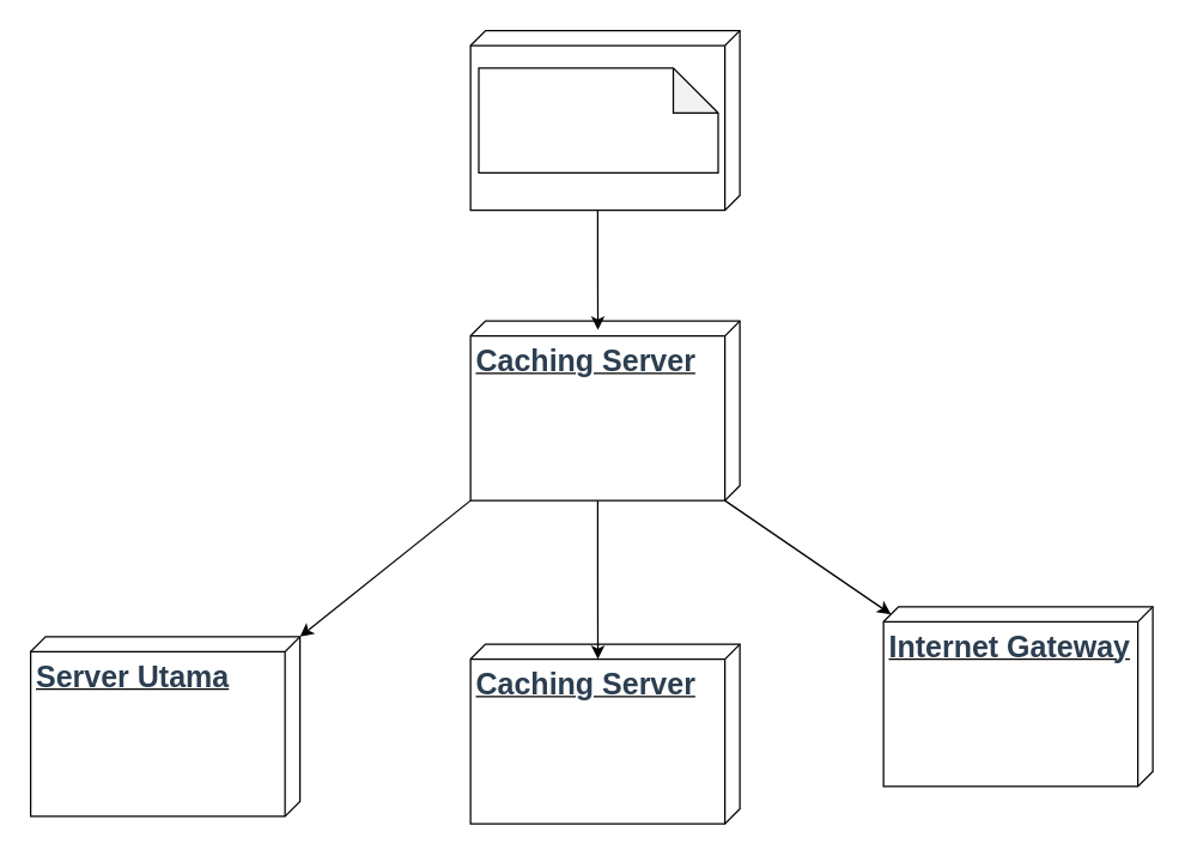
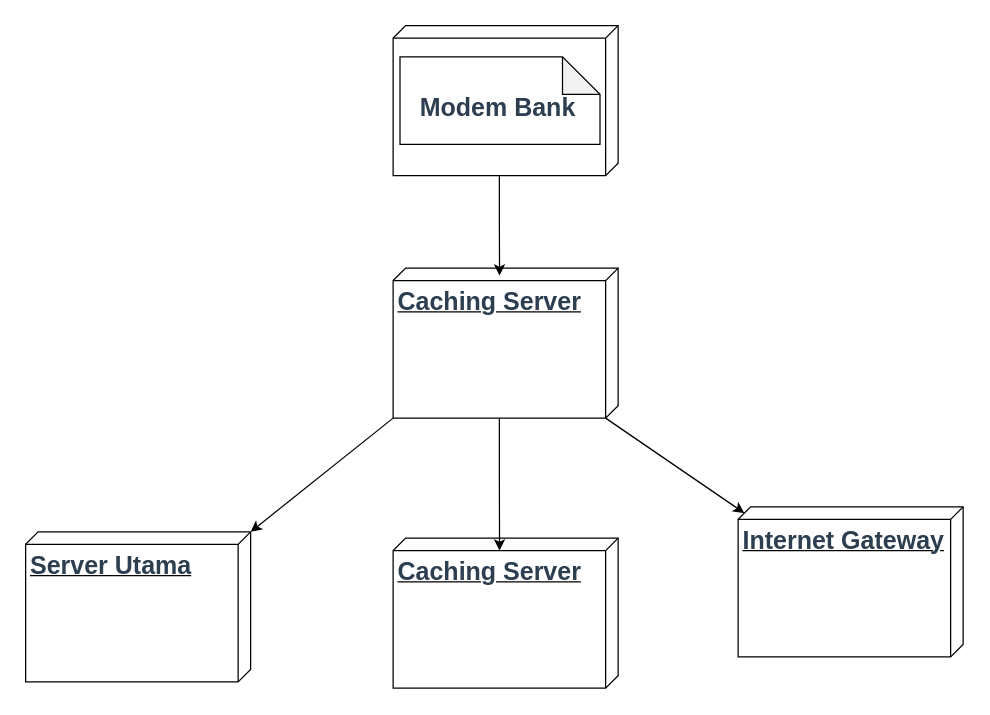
  <mxCell id="0" />
  <mxCell id="1" parent="0" />
  <mxCell id="2" value="&lt;span style=&quot;color: rgb(44, 62, 80); font-weight: 700; font-kerning: none;&quot; class=&quot;OYPEnA font-feature-liga-off font-feature-clig-off font-feature-calt-off text-decoration-none text-strikethrough-none&quot;&gt;&lt;font style=&quot;font-size: 20px;&quot;&gt;Server Utama&lt;/font&gt;&lt;/span&gt;" style="verticalAlign=top;align=left;spacingTop=8;spacingLeft=2;spacingRight=12;shape=cube;size=10;direction=south;fontStyle=4;html=1;whiteSpace=wrap;" vertex="1" parent="1"><mxGeometry x="20" y="425" width="180" height="120" as="geometry" /></mxCell>
  <mxCell id="3" value="&lt;span style=&quot;color: rgb(44, 62, 80); font-weight: 700; font-kerning: none; font-size: 20px;&quot; class=&quot;OYPEnA font-feature-liga-off font-feature-clig-off font-feature-calt-off text-decoration-none text-strikethrough-none&quot;&gt;Caching Server&lt;/span&gt;" style="verticalAlign=top;align=left;spacingTop=8;spacingLeft=2;spacingRight=12;shape=cube;size=10;direction=south;fontStyle=4;html=1;whiteSpace=wrap;" vertex="1" parent="1"><mxGeometry x="314" y="430" width="180" height="120" as="geometry" /></mxCell>
  <mxCell id="4" value="" style="verticalAlign=top;align=left;spacingTop=8;spacingLeft=2;spacingRight=12;shape=cube;size=10;direction=south;fontStyle=4;html=1;whiteSpace=wrap;rotation=0;" vertex="1" parent="1"><mxGeometry x="314" y="20" width="180" height="120" as="geometry" /></mxCell>
  <mxCell id="5" value="&lt;span style=&quot;color: rgb(44, 62, 80); font-weight: 700; font-kerning: none;&quot; class=&quot;OYPEnA font-feature-liga-off font-feature-clig-off font-feature-calt-off text-decoration-none text-strikethrough-none&quot;&gt;&lt;font style=&quot;font-size: 20px;&quot;&gt;Caching Server&lt;/font&gt;&lt;/span&gt;" style="verticalAlign=top;align=left;spacingTop=8;spacingLeft=2;spacingRight=12;shape=cube;size=10;direction=south;fontStyle=4;html=1;whiteSpace=wrap;" vertex="1" parent="1"><mxGeometry x="314" y="214" width="180" height="120" as="geometry" /></mxCell>
  <mxCell id="6" value="&lt;span style=&quot;color: rgb(44, 62, 80); font-weight: 700; font-kerning: none;&quot; class=&quot;OYPEnA font-feature-liga-off font-feature-clig-off font-feature-calt-off text-decoration-none text-strikethrough-none&quot;&gt;&lt;font style=&quot;font-size: 20px;&quot;&gt;Internet Gateway&lt;/font&gt;&lt;/span&gt;" style="verticalAlign=top;align=left;spacingTop=8;spacingLeft=2;spacingRight=12;shape=cube;size=10;direction=south;fontStyle=4;html=1;whiteSpace=wrap;" vertex="1" parent="1"><mxGeometry x="590" y="405" width="180" height="120" as="geometry" /></mxCell>
  <mxCell id="7" style="edgeStyle=orthogonalEdgeStyle;rounded=0;orthogonalLoop=1;jettySize=auto;html=1;exitX=0;exitY=0;exitDx=120;exitDy=95;exitPerimeter=0;entryX=0.05;entryY=0.527;entryDx=0;entryDy=0;entryPerimeter=0;" edge="1" parent="1" source="4" target="5"><mxGeometry relative="1" as="geometry" /></mxCell>
  <mxCell id="8" style="rounded=0;orthogonalLoop=1;jettySize=auto;html=1;exitX=1;exitY=1;exitDx=0;exitDy=0;exitPerimeter=0;entryX=0;entryY=0;entryDx=0;entryDy=0;entryPerimeter=0;" edge="1" parent="1" source="5" target="2"><mxGeometry relative="1" as="geometry" /></mxCell>
  <mxCell id="9" style="edgeStyle=orthogonalEdgeStyle;rounded=0;orthogonalLoop=1;jettySize=auto;html=1;exitX=0;exitY=0;exitDx=120;exitDy=95;exitPerimeter=0;entryX=0.083;entryY=0.527;entryDx=0;entryDy=0;entryPerimeter=0;" edge="1" parent="1" source="5" target="3"><mxGeometry relative="1" as="geometry" /></mxCell>
  <mxCell id="10" style="rounded=0;orthogonalLoop=1;jettySize=auto;html=1;exitX=0;exitY=0;exitDx=120;exitDy=10;exitPerimeter=0;entryX=0;entryY=0;entryDx=5;entryDy=175;entryPerimeter=0;" edge="1" parent="1" source="5" target="6"><mxGeometry relative="1" as="geometry" /></mxCell>
  <mxCell id="11" value="" style="shape=note;whiteSpace=wrap;html=1;backgroundOutline=1;darkOpacity=0.05;" vertex="1" parent="1"><mxGeometry x="319.5" y="45" width="160" height="70" as="geometry" /></mxCell>
+ <mxCell id="12" value="&lt;span style=&quot;color: rgb(44, 62, 80); font-weight: 700; font-kerning: none; font-size: 20px;&quot; class=&quot;OYPEnA font-feature-liga-off font-feature-clig-off font-feature-calt-off text-decoration-none text-strikethrough-none&quot;&gt;Modem Bank&lt;/span&gt;" style="text;html=1;align=center;verticalAlign=middle;whiteSpace=wrap;rounded=0;fontSize=20;" vertex="1" parent="1"><mxGeometry x="327.5" y="70" width="140" height="30" as="geometry" /></mxCell>
